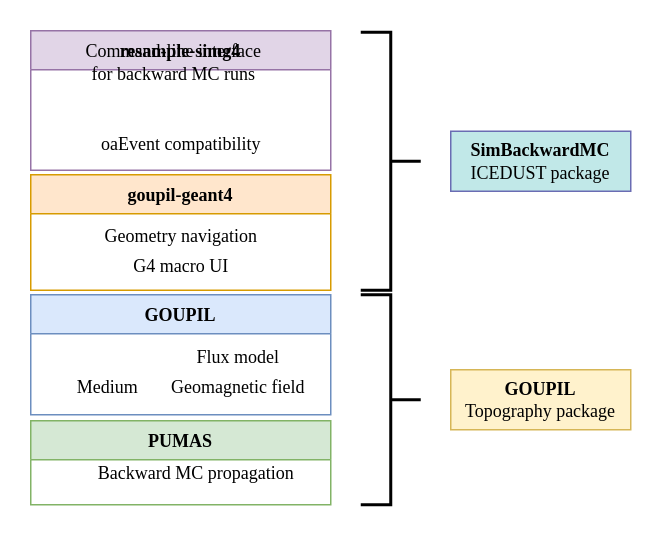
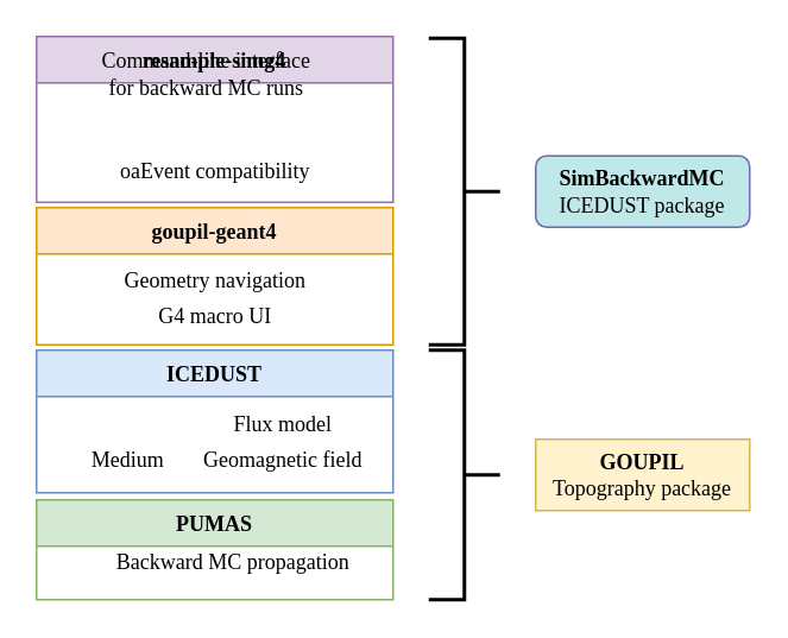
  <mxCell id="0" />
  <mxCell id="1" parent="0" />
- <mxCell id="2" value="GOUPIL" style="swimlane;startSize=26;fontStyle=1;fillColor=#dae8fc;strokeColor=#6c8ebf;fontFamily=Fira Sans Book;fontSource=https%3A%2F%2Ffonts.googleapis.com%2Fcss%3Ffamily%3DFira%2BSans%2BBook;" parent="1" vertex="1"><mxGeometry x="20" y="196" width="200" height="80" as="geometry"><mxRectangle x="300" y="230" width="90" height="23" as="alternateBounds" /></mxGeometry></mxCell>
+ <mxCell id="2" value="ICEDUST" style="swimlane;startSize=26;fontStyle=1;fillColor=#dae8fc;strokeColor=#6c8ebf;fontFamily=Fira Sans Book;fontSource=https%3A%2F%2Ffonts.googleapis.com%2Fcss%3Ffamily%3DFira%2BSans%2BBook;" parent="1" vertex="1"><mxGeometry x="20" y="196" width="200" height="80" as="geometry"><mxRectangle x="300" y="230" width="90" height="23" as="alternateBounds" /></mxGeometry></mxCell>
  <mxCell id="3" value="Medium" style="text;html=1;align=center;verticalAlign=middle;resizable=0;points=[];autosize=1;fontFamily=Fira Sans Book;fontSource=https%3A%2F%2Ffonts.googleapis.com%2Fcss%3Ffamily%3DFira%2BSans%2BBook;" parent="2" vertex="1"><mxGeometry x="21" y="52" width="60" height="20" as="geometry" /></mxCell>
  <mxCell id="4" value="Geomagnetic field" style="text;html=1;align=center;verticalAlign=middle;resizable=0;points=[];autosize=1;fontFamily=Fira Sans Book;fontSource=https%3A%2F%2Ffonts.googleapis.com%2Fcss%3Ffamily%3DFira%2BSans%2BBook;" parent="2" vertex="1"><mxGeometry x="83" y="52" width="110" height="20" as="geometry" /></mxCell>
  <mxCell id="5" value="Flux model" style="text;html=1;align=center;verticalAlign=middle;resizable=0;points=[];autosize=1;fontFamily=Fira Sans Book;fontSource=https%3A%2F%2Ffonts.googleapis.com%2Fcss%3Ffamily%3DFira%2BSans%2BBook;" parent="2" vertex="1"><mxGeometry x="98" y="32" width="80" height="20" as="geometry" /></mxCell>
  <mxCell id="6" value="goupil-geant4" style="swimlane;startSize=26;fontStyle=1;fillColor=#ffe6cc;strokeColor=#d79b00;fontFamily=Fira Sans Book;fontSource=https%3A%2F%2Ffonts.googleapis.com%2Fcss%3Ffamily%3DFira%2BSans%2BBook;" parent="1" vertex="1"><mxGeometry x="20" y="116" width="200" height="77" as="geometry"><mxRectangle x="300" y="230" width="90" height="23" as="alternateBounds" /></mxGeometry></mxCell>
  <mxCell id="7" value="Geometry navigation" style="text;html=1;align=center;verticalAlign=middle;resizable=0;points=[];autosize=1;fontFamily=Fira Sans Book;fontSource=https%3A%2F%2Ffonts.googleapis.com%2Fcss%3Ffamily%3DFira%2BSans%2BBook;" parent="6" vertex="1"><mxGeometry x="35" y="31" width="130" height="20" as="geometry" /></mxCell>
  <mxCell id="8" value="G4 macro UI" style="text;html=1;align=center;verticalAlign=middle;resizable=0;points=[];autosize=1;fontFamily=Fira Sans Book;fontSource=https%3A%2F%2Ffonts.googleapis.com%2Fcss%3Ffamily%3DFira%2BSans%2BBook;" parent="6" vertex="1"><mxGeometry x="60" y="51" width="80" height="20" as="geometry" /></mxCell>
  <mxCell id="9" value="resample-simg4" style="swimlane;startSize=26;fontStyle=1;fillColor=#e1d5e7;strokeColor=#9673a6;dropTarget=1;expand=1;noLabel=0;resizable=1;fontFamily=Fira Sans Book;fontSource=https%3A%2F%2Ffonts.googleapis.com%2Fcss%3Ffamily%3DFira%2BSans%2BBook;swimlaneLine=1;" parent="1" vertex="1"><mxGeometry x="20" y="20" width="200" height="93" as="geometry"><mxRectangle x="300" y="230" width="90" height="23" as="alternateBounds" /></mxGeometry></mxCell>
  <mxCell id="10" value="oaEvent compatibility" style="text;html=1;align=center;verticalAlign=middle;resizable=0;points=[];autosize=1;fontFamily=Fira Sans Book;fontSource=https%3A%2F%2Ffonts.googleapis.com%2Fcss%3Ffamily%3DFira%2BSans%2BBook;" parent="9" vertex="1"><mxGeometry x="35" y="66" width="130" height="20" as="geometry" /></mxCell>
  <mxCell id="11" value="Command-line interface&lt;br&gt;for backward MC runs" style="text;html=1;align=center;verticalAlign=middle;resizable=0;points=[];autosize=1;fontFamily=Fira Sans Book;fontSource=https%3A%2F%2Ffonts.googleapis.com%2Fcss%3Ffamily%3DFira%2BSans%2BBook;" parent="9" vertex="1"><mxGeometry x="20" y="6" width="150" height="30" as="geometry" /></mxCell>
  <mxCell id="12" value="PUMAS" style="swimlane;startSize=26;fontStyle=1;fillColor=#d5e8d4;strokeColor=#82b366;fontFamily=Fira Sans Book;fontSource=https%3A%2F%2Ffonts.googleapis.com%2Fcss%3Ffamily%3DFira%2BSans%2BBook;" parent="1" vertex="1"><mxGeometry x="20" y="280" width="200" height="56" as="geometry"><mxRectangle x="300" y="230" width="90" height="23" as="alternateBounds" /></mxGeometry></mxCell>
  <mxCell id="13" value="Backward MC propagation" style="text;html=1;align=center;verticalAlign=middle;resizable=0;points=[];autosize=1;fontFamily=Fira Sans Book;fontSource=https%3A%2F%2Ffonts.googleapis.com%2Fcss%3Ffamily%3DFira%2BSans%2BBook;" parent="12" vertex="1"><mxGeometry x="30" y="25" width="160" height="20" as="geometry" /></mxCell>
  <mxCell id="14" value="" style="strokeWidth=2;html=1;shape=mxgraph.flowchart.annotation_2;align=left;labelPosition=right;pointerEvents=1;flipH=1;" parent="1" vertex="1"><mxGeometry x="240" y="196" width="40" height="140" as="geometry" /></mxCell>
  <mxCell id="15" value="&lt;b&gt;GOUPIL&lt;/b&gt;&lt;br&gt;Topography package" style="rounded=0;whiteSpace=wrap;html=1;fillColor=#fff2cc;strokeColor=#d6b656;fontFamily=Fira Sans Book;fontSource=https%3A%2F%2Ffonts.googleapis.com%2Fcss%3Ffamily%3DFira%2BSans%2BBook;" parent="1" vertex="1"><mxGeometry x="300" y="246" width="120" height="40" as="geometry" /></mxCell>
  <mxCell id="16" value="" style="strokeWidth=2;html=1;shape=mxgraph.flowchart.annotation_2;align=left;labelPosition=right;pointerEvents=1;flipH=1;" parent="1" vertex="1"><mxGeometry x="240" y="21" width="40" height="172" as="geometry" /></mxCell>
- <mxCell id="17" value="&lt;b&gt;SimBackwardMC&lt;br&gt;&lt;/b&gt;ICEDUST package" style="rounded=0;whiteSpace=wrap;html=1;fillColor=#C1E8E8;strokeColor=#6A6CB3;align=center;fontFamily=Fira Sans Book;fontSource=https%3A%2F%2Ffonts.googleapis.com%2Fcss%3Ffamily%3DFira%2BSans%2BBook;" parent="1" vertex="1"><mxGeometry x="300" y="87" width="120" height="40" as="geometry" /></mxCell>
+ <mxCell id="17" value="&lt;b&gt;SimBackwardMC&lt;br&gt;&lt;/b&gt;ICEDUST package" style="whiteSpace=wrap;html=1;fillColor=#C1E8E8;strokeColor=#6A6CB3;align=center;fontFamily=Fira Sans Book;fontSource=https%3A%2F%2Ffonts.googleapis.com%2Fcss%3Ffamily%3DFira%2BSans%2BBook;rounded=1;" parent="1" vertex="1"><mxGeometry x="300" y="87" width="120" height="40" as="geometry" /></mxCell>
